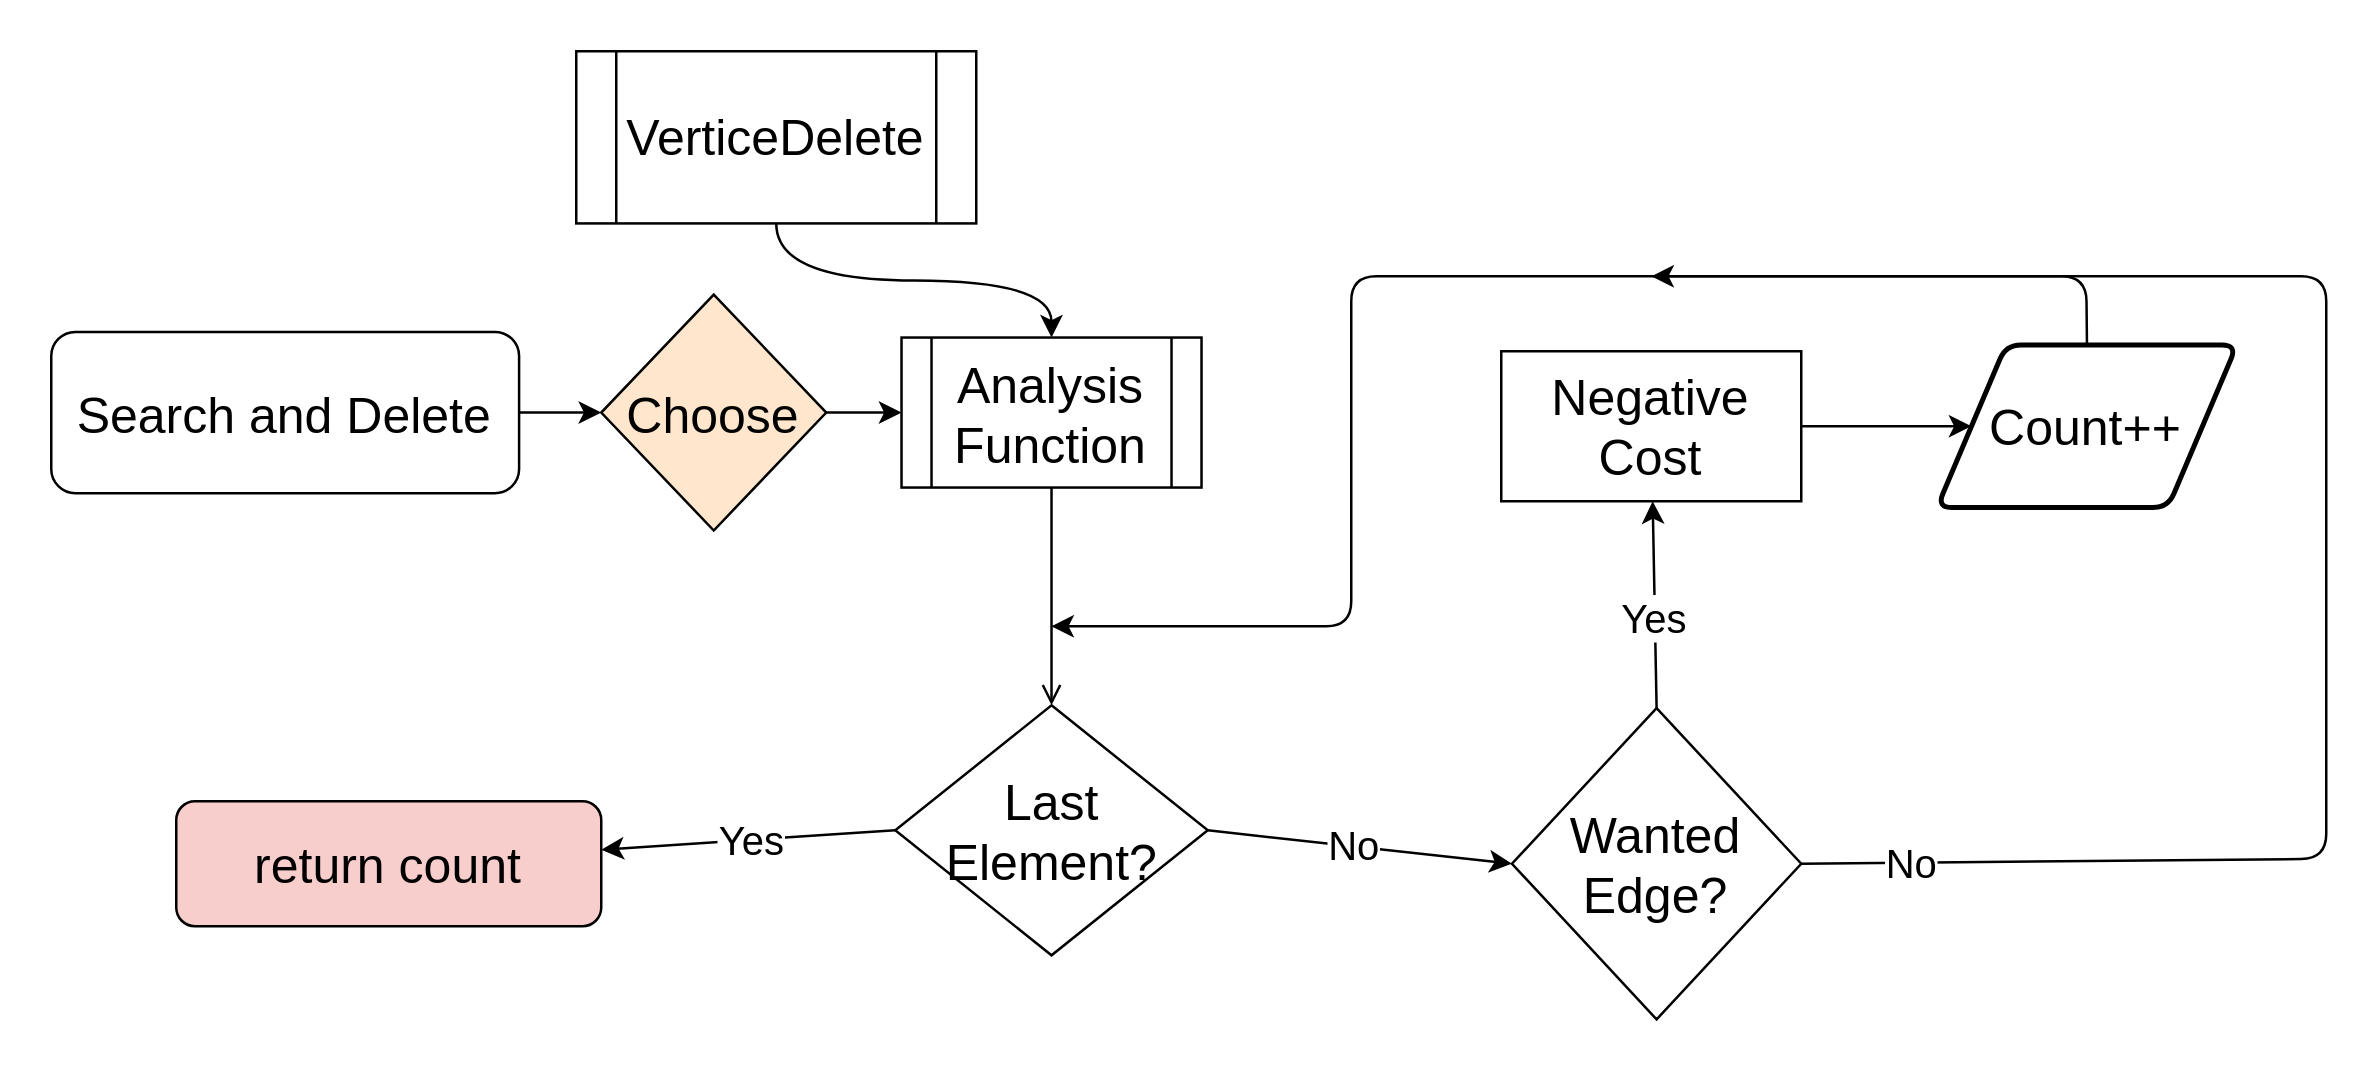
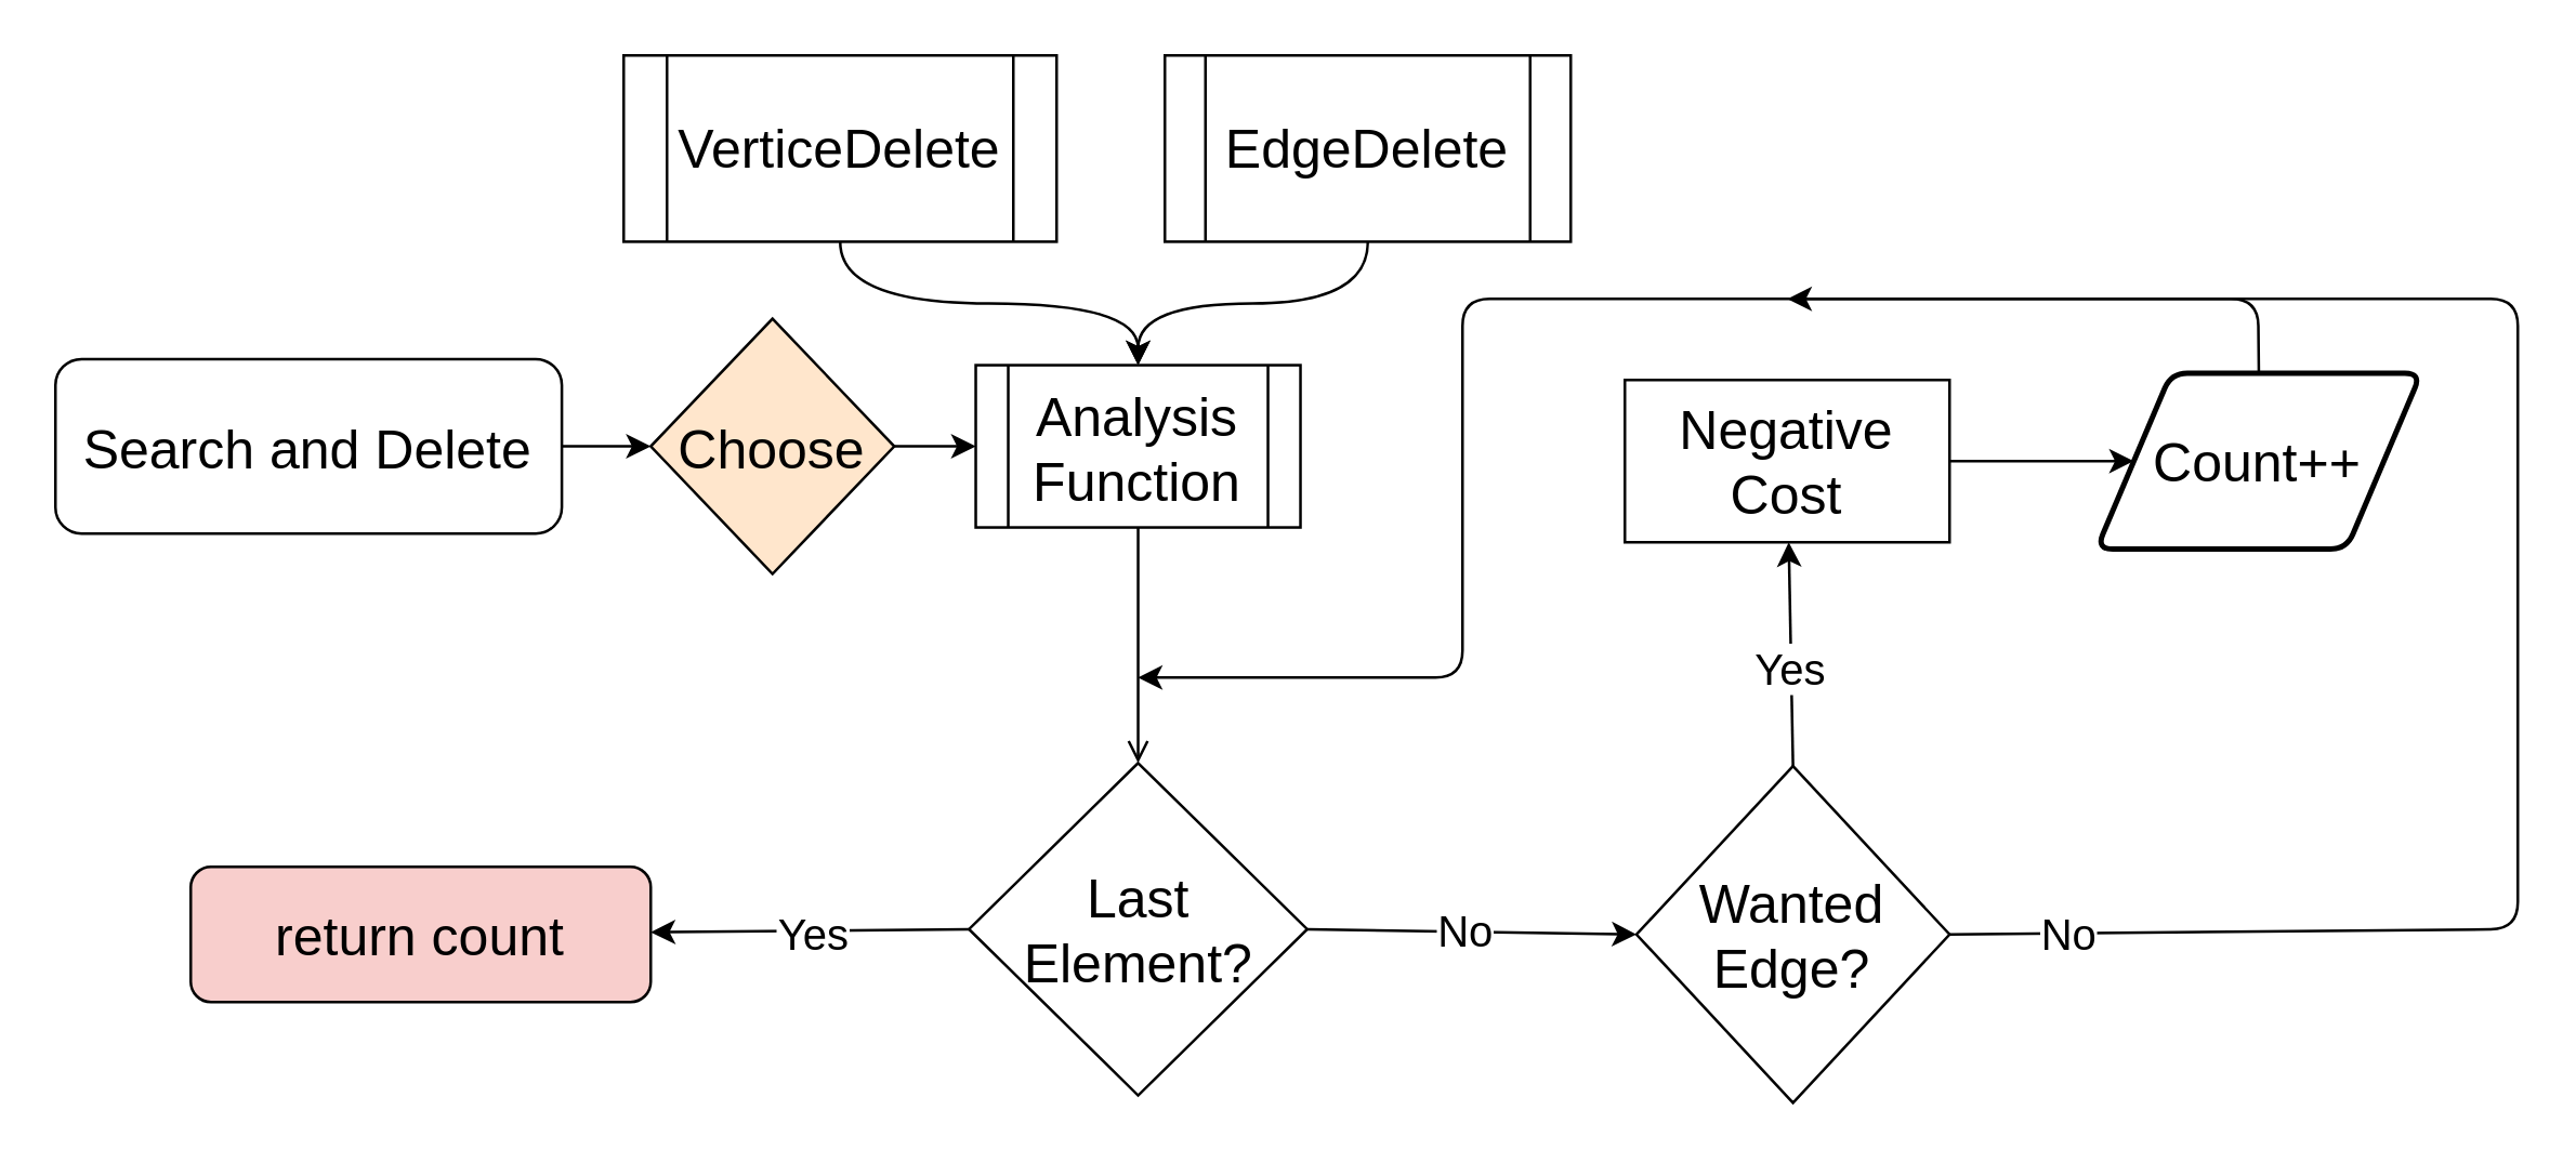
  <mxCell id="0" />
  <mxCell id="1" parent="0" />
  <mxCell id="2" value="&lt;span style=&quot;font-size: 20px&quot;&gt;Search and Delete&lt;/span&gt;" style="rounded=1;whiteSpace=wrap;html=1;fontSize=12;glass=0;strokeWidth=1;shadow=0;" parent="1" vertex="1"><mxGeometry x="20" y="132.26" width="187.14" height="64.52" as="geometry" /></mxCell>
  <mxCell id="3" value="&lt;font style=&quot;font-size: 20px&quot;&gt;return count&lt;/font&gt;" style="rounded=1;whiteSpace=wrap;html=1;fontSize=12;glass=0;strokeWidth=1;shadow=0;fillColor=#f8cecc;" parent="1" vertex="1"><mxGeometry x="70" y="320" width="170" height="50" as="geometry" /></mxCell>
- <mxCell id="4" value="&lt;font style=&quot;font-size: 20px&quot;&gt;Last Element?&lt;/font&gt;" style="rhombus;whiteSpace=wrap;html=1;" parent="1" vertex="1"><mxGeometry x="357.61" y="281.63" width="125" height="100" as="geometry" /></mxCell>
+ <mxCell id="4" value="&lt;font style=&quot;font-size: 20px&quot;&gt;Last Element?&lt;/font&gt;" style="rhombus;whiteSpace=wrap;html=1;" parent="1" vertex="1"><mxGeometry x="357.61" y="281.63" width="125" height="122.88" as="geometry" /></mxCell>
  <mxCell id="5" value="" style="edgeStyle=orthogonalEdgeStyle;rounded=0;orthogonalLoop=1;jettySize=auto;html=1;entryX=0.5;entryY=0;entryDx=0;entryDy=0;exitX=0.5;exitY=1;exitDx=0;exitDy=0;endArrow=open;" parent="1" source="15" target="4" edge="1"><mxGeometry x="516.54" y="-30" as="geometry"><mxPoint x="537.076" y="232.308" as="targetPoint" /><Array as="points" /><mxPoint x="420.11" y="220.58" as="sourcePoint" /></mxGeometry></mxCell>
  <mxCell id="6" value="&lt;font style=&quot;font-size: 20px&quot;&gt;Wanted Edge?&lt;/font&gt;" style="rhombus;whiteSpace=wrap;html=1;" parent="1" vertex="1"><mxGeometry x="604.29" y="282.75" width="115.71" height="124.51" as="geometry" /></mxCell>
  <mxCell id="7" value="&lt;span style=&quot;font-size: 16px&quot;&gt;No&lt;/span&gt;" style="endArrow=classic;html=1;exitX=1;exitY=0.5;exitDx=0;exitDy=0;entryX=0;entryY=0.5;entryDx=0;entryDy=0;" parent="1" source="4" target="6" edge="1"><mxGeometry width="50" height="50" as="geometry"><mxPoint x="1100" y="360" as="sourcePoint" /><mxPoint x="1150" y="310" as="targetPoint" /><mxPoint x="-2" as="offset" /></mxGeometry></mxCell>
  <mxCell id="8" value="&lt;span style=&quot;font-size: 16px&quot;&gt;Yes&lt;/span&gt;" style="endArrow=classic;html=1;exitX=0;exitY=0.5;exitDx=0;exitDy=0;" parent="1" source="4" target="3" edge="1"><mxGeometry x="-0.011" y="1" width="50" height="50" relative="1" as="geometry"><mxPoint x="1030" y="280" as="sourcePoint" /><mxPoint x="110" y="340" as="targetPoint" /><Array as="points" /><mxPoint as="offset" /></mxGeometry></mxCell>
  <mxCell id="9" value="&lt;span style=&quot;font-size: 20px&quot;&gt;Negative Cost&lt;/span&gt;" style="rounded=0;whiteSpace=wrap;html=1;" parent="1" vertex="1"><mxGeometry x="600" y="140" width="120" height="60" as="geometry" /></mxCell>
  <mxCell id="10" value="&lt;font style=&quot;font-size: 16px&quot;&gt;Yes&lt;/font&gt;" style="endArrow=classic;html=1;exitX=0.5;exitY=0;exitDx=0;exitDy=0;" parent="1" source="6" target="9" edge="1"><mxGeometry x="-0.13" width="50" height="50" relative="1" as="geometry"><mxPoint x="584.29" y="250" as="sourcePoint" /><mxPoint x="798.29" y="560" as="targetPoint" /><mxPoint as="offset" /></mxGeometry></mxCell>
  <mxCell id="11" value="" style="endArrow=classic;html=1;exitX=1;exitY=0.5;exitDx=0;exitDy=0;entryX=0;entryY=0.5;entryDx=0;entryDy=0;" parent="1" source="9" target="12" edge="1"><mxGeometry width="50" height="50" relative="1" as="geometry"><mxPoint x="544.29" y="280" as="sourcePoint" /><mxPoint x="814.29" y="170" as="targetPoint" /></mxGeometry></mxCell>
  <mxCell id="12" value="&lt;span style=&quot;font-size: 20px&quot;&gt;Count++&lt;/span&gt;" style="shape=parallelogram;html=1;strokeWidth=2;perimeter=parallelogramPerimeter;whiteSpace=wrap;rounded=1;arcSize=12;size=0.23;" parent="1" vertex="1"><mxGeometry x="774.29" y="137.5" width="120" height="65" as="geometry" /></mxCell>
  <mxCell id="13" value="" style="endArrow=classic;html=1;exitX=0.5;exitY=0;exitDx=0;exitDy=0;" parent="1" source="12" edge="1"><mxGeometry width="50" height="50" relative="1" as="geometry"><mxPoint x="520" y="240" as="sourcePoint" /><mxPoint x="420" y="250" as="targetPoint" /><Array as="points"><mxPoint x="834" y="110" /><mxPoint x="540" y="110" /><mxPoint x="540" y="250" /></Array></mxGeometry></mxCell>
  <mxCell id="14" value="&lt;font style=&quot;font-size: 16px&quot;&gt;No&lt;/font&gt;" style="endArrow=classic;html=1;exitX=1;exitY=0.5;exitDx=0;exitDy=0;" parent="1" source="6" edge="1"><mxGeometry x="-0.876" width="50" height="50" relative="1" as="geometry"><mxPoint x="790" y="270" as="sourcePoint" /><mxPoint x="660" y="110" as="targetPoint" /><Array as="points"><mxPoint x="930" y="343" /><mxPoint x="930" y="110" /></Array><mxPoint as="offset" /></mxGeometry></mxCell>
  <mxCell id="15" value="&lt;font style=&quot;font-size: 20px&quot;&gt;Analysis Function&lt;/font&gt;" style="shape=process;whiteSpace=wrap;html=1;backgroundOutline=1;" parent="1" vertex="1"><mxGeometry x="360.11" y="134.52" width="120" height="60" as="geometry" /></mxCell>
  <mxCell id="16" value="&lt;font style=&quot;font-size: 20px&quot;&gt;Choose&lt;/font&gt;" style="rhombus;whiteSpace=wrap;html=1;fillColor=#ffe6cc;" parent="1" vertex="1"><mxGeometry x="240" y="117.35" width="90" height="94.35" as="geometry" /></mxCell>
+ <mxCell id="17" value="&lt;font style=&quot;font-size: 20px&quot;&gt;EdgeDelete&lt;/font&gt;" style="shape=process;whiteSpace=wrap;html=1;backgroundOutline=1;" parent="1" vertex="1"><mxGeometry x="430" width="150" height="68.87" as="geometry" y="20" /></mxCell>
  <mxCell id="18" value="&lt;span style=&quot;font-size: 20px&quot;&gt;VerticeDelete&lt;/span&gt;" style="shape=process;whiteSpace=wrap;html=1;backgroundOutline=1;" parent="1" vertex="1"><mxGeometry x="230" width="160" height="68.87" as="geometry" y="20" /></mxCell>
  <mxCell id="19" value="" style="endArrow=classic;html=1;exitX=0.5;exitY=1;exitDx=0;exitDy=0;edgeStyle=orthogonalEdgeStyle;curved=1;" parent="1" source="18" target="15" edge="1"><mxGeometry width="50" height="50" relative="1" as="geometry"><mxPoint x="240" y="70" as="sourcePoint" /><mxPoint x="260" y="170" as="targetPoint" /></mxGeometry></mxCell>
+ <mxCell id="20" value="" style="endArrow=classic;html=1;exitX=0.5;exitY=1;exitDx=0;exitDy=0;entryX=0.5;entryY=0;entryDx=0;entryDy=0;edgeStyle=orthogonalEdgeStyle;curved=1;" parent="1" source="17" target="15" edge="1"><mxGeometry width="50" height="50" relative="1" as="geometry"><mxPoint x="240" y="70" as="sourcePoint" /><mxPoint x="290" as="targetPoint" y="20" /></mxGeometry></mxCell>
  <mxCell id="21" value="" style="endArrow=classic;html=1;exitX=1;exitY=0.5;exitDx=0;exitDy=0;entryX=0;entryY=0.5;entryDx=0;entryDy=0;" parent="1" source="2" target="16" edge="1"><mxGeometry width="50" height="50" relative="1" as="geometry"><mxPoint x="240" y="120" as="sourcePoint" /><mxPoint x="290" y="70" as="targetPoint" /></mxGeometry></mxCell>
  <mxCell id="22" value="" style="endArrow=classic;html=1;exitX=1;exitY=0.5;exitDx=0;exitDy=0;entryX=0;entryY=0.5;entryDx=0;entryDy=0;" parent="1" source="16" target="15" edge="1"><mxGeometry width="50" height="50" relative="1" as="geometry"><mxPoint x="240" y="130" as="sourcePoint" /><mxPoint x="290" y="80" as="targetPoint" /></mxGeometry></mxCell>
